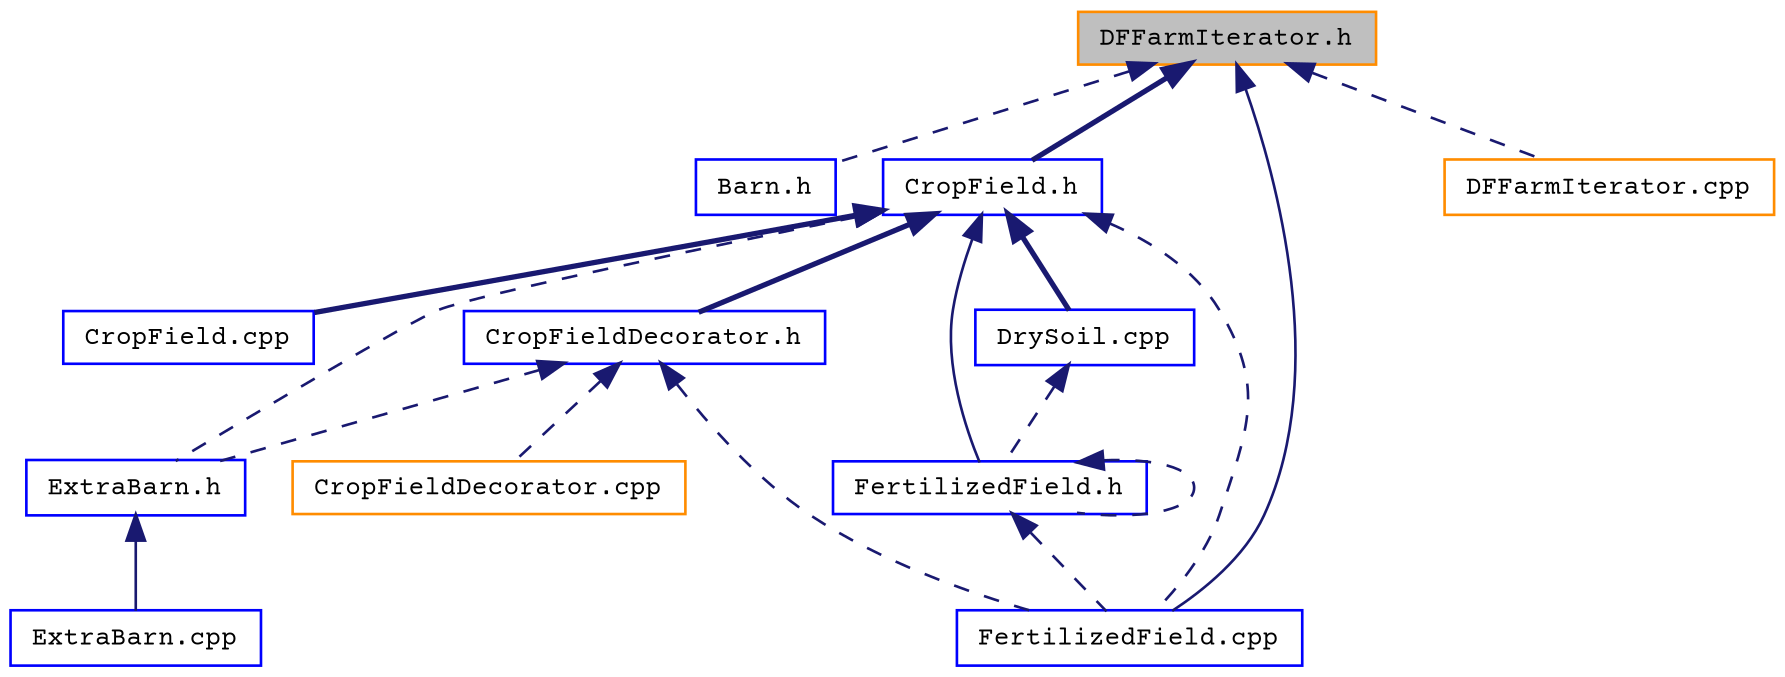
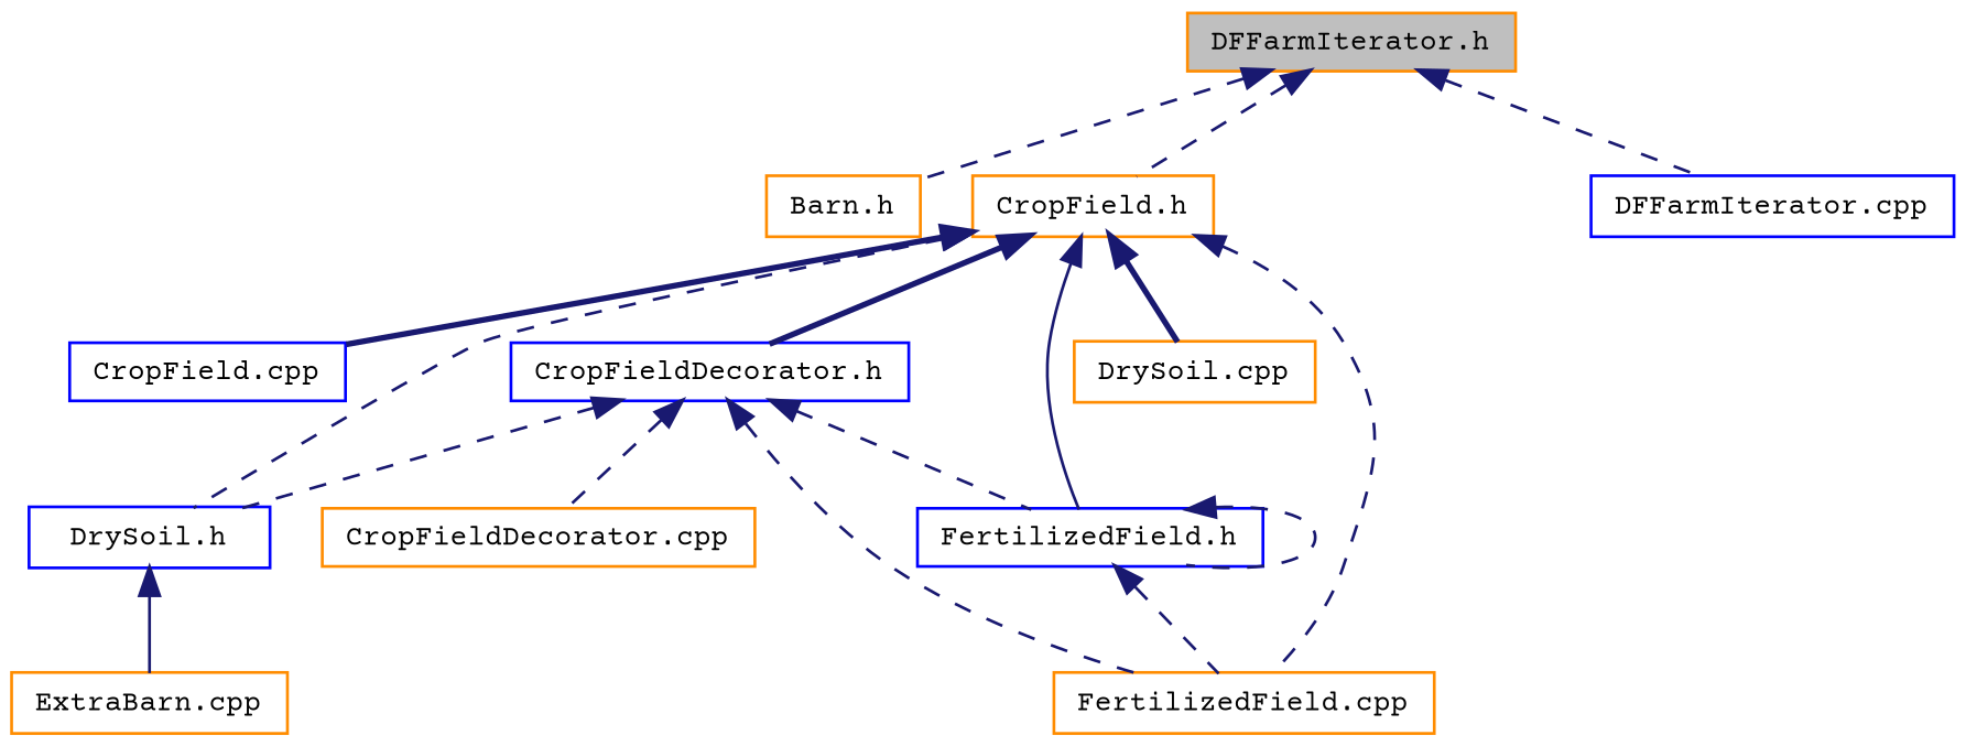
  digraph {
    fontname="Courier Prime"
    node [color=blue fillcolor=white fontname="Courier Prime" fontsize=10 shape=record style=filled]
    edge [color=midnightblue dir=back fontname="Courier Prime" fontsize=10 labelfontname=Helvetica labelfontsize=10 style=dashed]
    n1 [color=darkorange fillcolor=grey75 fontcolor=black height=0.2 label="DFFarmIterator.h" width=0.4]
-   n2 [height=0.2 label="Barn.h" width=0.4]
-   n3 [height=0.2 label="CropField.h" width=0.4]
-   n4 [height=0.2 label="FertilizedField.cpp" width=0.4]
-   n5 [color=darkorange height=0.2 label="DFFarmIterator.cpp" width=0.4]
+   n2 [color=darkorange height=0.2 label="Barn.h" width=0.4]
+   n3 [color=darkorange height=0.2 label="CropField.h" width=0.4]
+   n4 [color=darkorange height=0.2 label="FertilizedField.cpp" width=0.4]
+   n5 [height=0.2 label="DFFarmIterator.cpp" width=0.4]
    n6 [height=0.2 label="CropField.cpp" width=0.4]
    n7 [height=0.2 label="CropFieldDecorator.h" width=0.4]
-   n8 [height=0.2 label="ExtraBarn.h" width=0.4]
+   n8 [height=0.2 label="DrySoil.h" width=0.4]
    n9 [height=0.2 label="FertilizedField.h" width=0.4]
-   n10 [height=0.2 label="DrySoil.cpp" width=0.4]
+   n10 [color=darkorange height=0.2 label="DrySoil.cpp" width=0.4]
    n11 [color=darkorange height=0.2 label="CropFieldDecorator.cpp" width=0.4]
-   n12 [height=0.2 label="ExtraBarn.cpp" width=0.4]
+   n12 [color=darkorange height=0.2 label="ExtraBarn.cpp" width=0.4]
    n1 -> n2
-   n1 -> n3 [style=bold]
-   n1 -> n4 [style=solid]
+   n1 -> n3
    n1 -> n5
    n3 -> n4
    n3 -> n6 [style=bold]
    n3 -> n7 [style=bold]
    n3 -> n8
    n3 -> n9 [style=solid]
    n3 -> n10 [style=bold]
    n7 -> n4
    n7 -> n8
-   n10 -> n9
+   n7 -> n9
    n7 -> n11
    n8 -> n12 [style=solid]
    n9 -> n4
    n9 -> n9
  }
